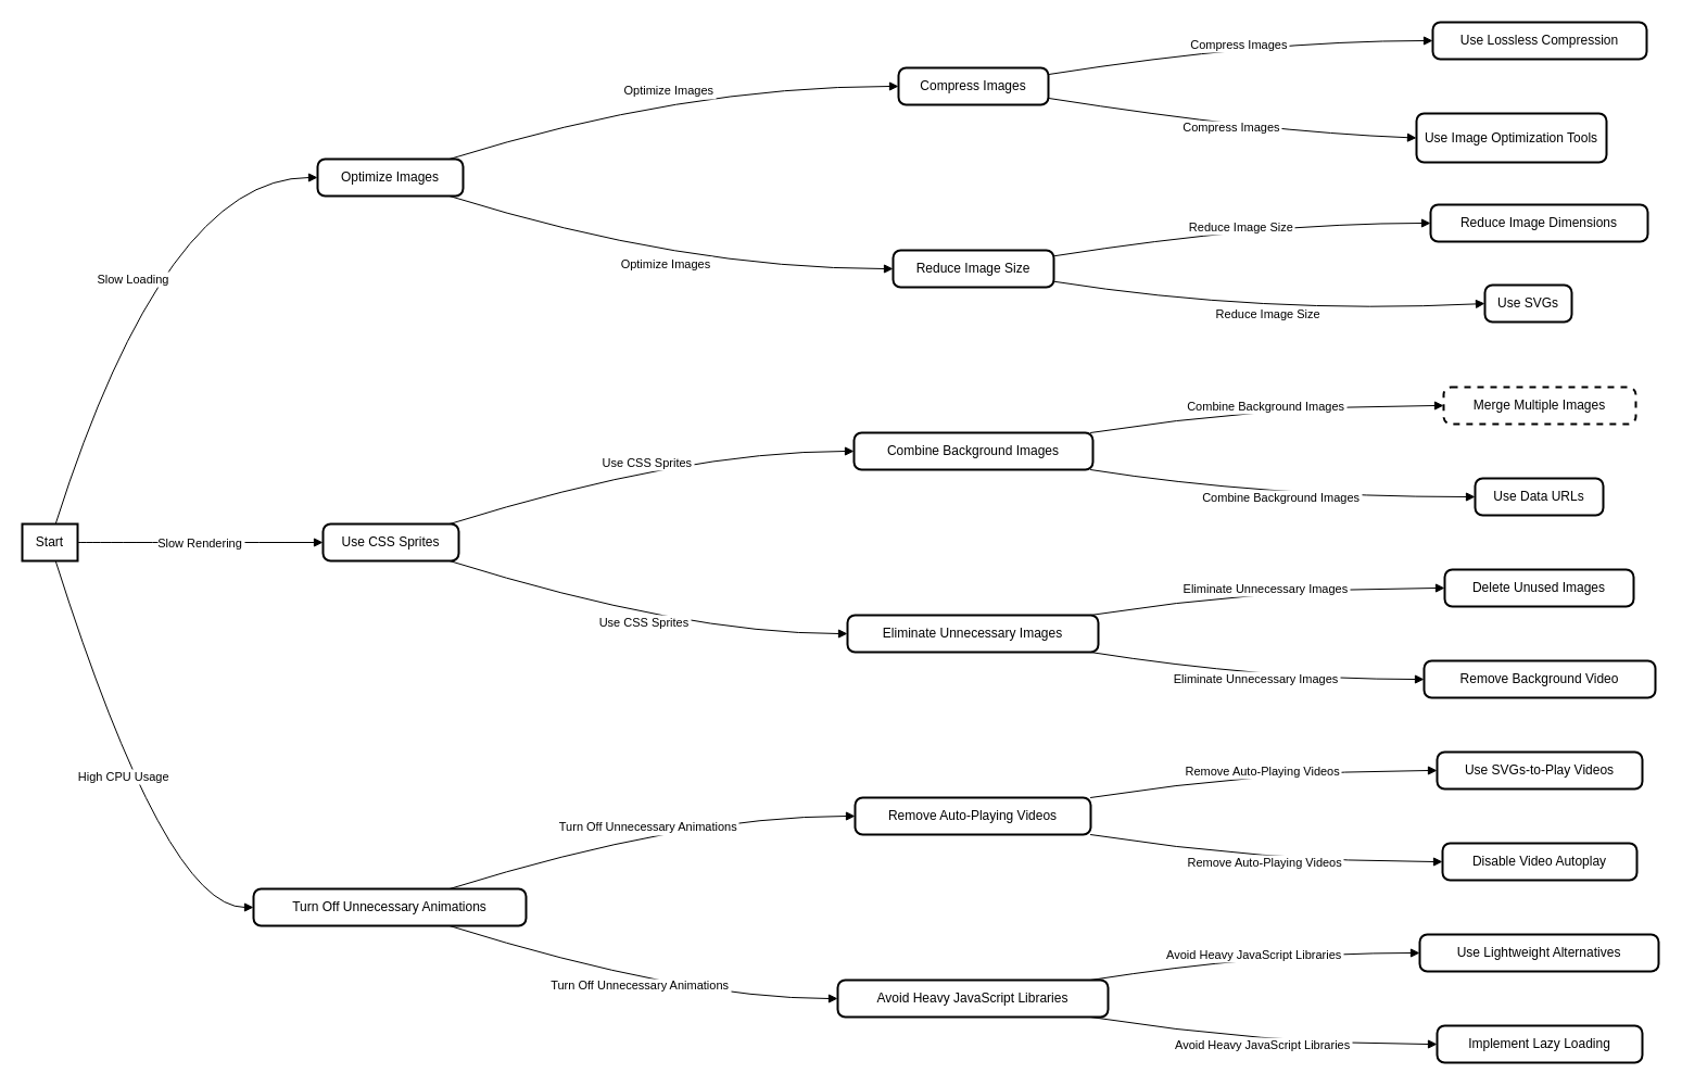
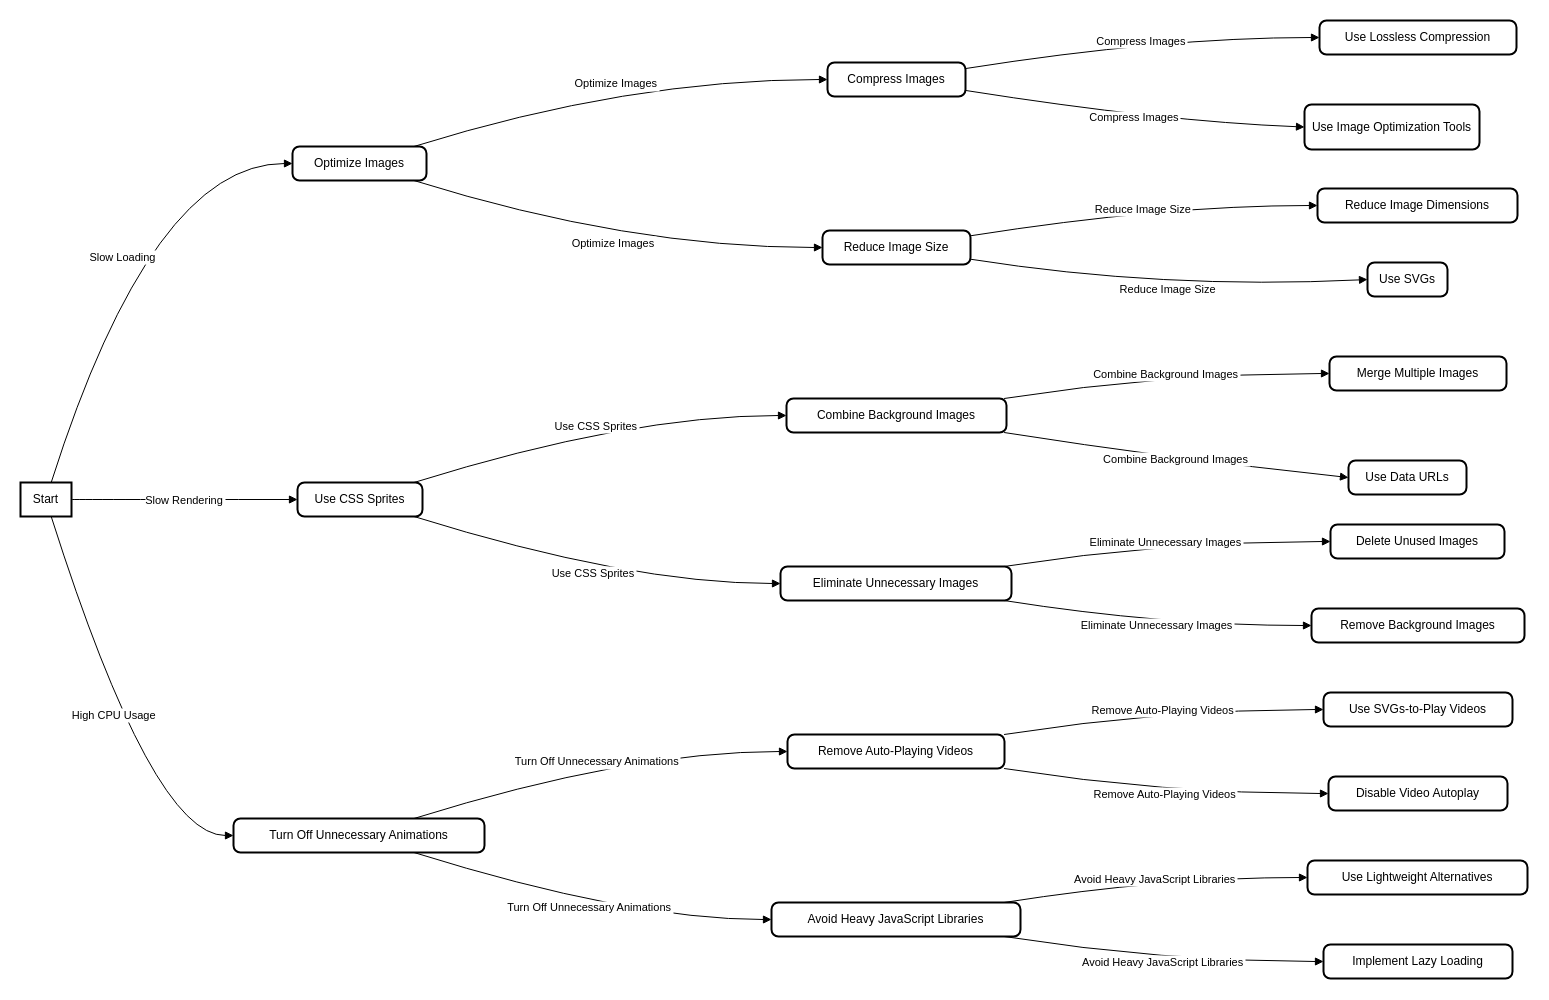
  <mxCell id="0" />
  <mxCell id="1" parent="0" />
  <mxCell id="2" value="Start" style="whiteSpace=wrap;strokeWidth=2;" vertex="1" parent="1"><mxGeometry y="482" width="51" height="34" as="geometry" x="20" /></mxCell>
  <mxCell id="3" value="Optimize Images" style="rounded=1;absoluteArcSize=1;arcSize=14;whiteSpace=wrap;strokeWidth=2;" vertex="1" parent="1"><mxGeometry x="292" y="146" width="134" height="34" as="geometry" /></mxCell>
  <mxCell id="4" value="Use CSS Sprites" style="rounded=1;absoluteArcSize=1;arcSize=14;whiteSpace=wrap;strokeWidth=2;" vertex="1" parent="1"><mxGeometry x="297" y="482" width="125" height="34" as="geometry" /></mxCell>
  <mxCell id="5" value="Turn Off Unnecessary Animations" style="rounded=1;absoluteArcSize=1;arcSize=14;whiteSpace=wrap;strokeWidth=2;" vertex="1" parent="1"><mxGeometry x="233" y="818" width="251" height="34" as="geometry" /></mxCell>
  <mxCell id="6" value="Compress Images" style="rounded=1;absoluteArcSize=1;arcSize=14;whiteSpace=wrap;strokeWidth=2;" vertex="1" parent="1"><mxGeometry x="827" y="62" width="138" height="34" as="geometry" /></mxCell>
  <mxCell id="7" value="Reduce Image Size" style="rounded=1;absoluteArcSize=1;arcSize=14;whiteSpace=wrap;strokeWidth=2;" vertex="1" parent="1"><mxGeometry x="822" y="230" width="148" height="34" as="geometry" /></mxCell>
  <mxCell id="8" value="Combine Background Images" style="rounded=1;absoluteArcSize=1;arcSize=14;whiteSpace=wrap;strokeWidth=2;" vertex="1" parent="1"><mxGeometry x="786" y="398" width="220" height="34" as="geometry" /></mxCell>
  <mxCell id="9" value="Eliminate Unnecessary Images" style="rounded=1;absoluteArcSize=1;arcSize=14;whiteSpace=wrap;strokeWidth=2;" vertex="1" parent="1"><mxGeometry x="780" y="566" width="231" height="34" as="geometry" /></mxCell>
  <mxCell id="10" value="Remove Auto-Playing Videos" style="rounded=1;absoluteArcSize=1;arcSize=14;whiteSpace=wrap;strokeWidth=2;" vertex="1" parent="1"><mxGeometry x="787" y="734" width="217" height="34" as="geometry" /></mxCell>
  <mxCell id="11" value="Avoid Heavy JavaScript Libraries" style="rounded=1;absoluteArcSize=1;arcSize=14;whiteSpace=wrap;strokeWidth=2;" vertex="1" parent="1"><mxGeometry x="771" y="902" width="249" height="34" as="geometry" /></mxCell>
  <mxCell id="12" value="Use Lossless Compression" style="rounded=1;absoluteArcSize=1;arcSize=14;whiteSpace=wrap;strokeWidth=2;" vertex="1" parent="1"><mxGeometry x="1319" width="197" height="34" as="geometry" y="20" /></mxCell>
  <mxCell id="13" value="Use Image Optimization Tools" style="rounded=1;absoluteArcSize=1;arcSize=14;whiteSpace=wrap;strokeWidth=2;" vertex="1" parent="1"><mxGeometry x="1304" y="104" width="175" height="45" as="geometry" /></mxCell>
  <mxCell id="14" value="Reduce Image Dimensions" style="rounded=1;absoluteArcSize=1;arcSize=14;whiteSpace=wrap;strokeWidth=2;" vertex="1" parent="1"><mxGeometry x="1317" y="188" width="200" height="34" as="geometry" /></mxCell>
  <mxCell id="15" value="Use SVGs" style="rounded=1;absoluteArcSize=1;arcSize=14;whiteSpace=wrap;strokeWidth=2;" vertex="1" parent="1"><mxGeometry x="1367" y="262" width="80" height="34" as="geometry" /></mxCell>
- <mxCell id="16" value="Merge Multiple Images" style="rounded=1;absoluteArcSize=1;arcSize=14;whiteSpace=wrap;strokeWidth=2;dashed=1;" vertex="1" parent="1"><mxGeometry x="1329" y="356" width="177" height="34" as="geometry" /></mxCell>
- <mxCell id="17" value="Use Data URLs" style="rounded=1;absoluteArcSize=1;arcSize=14;whiteSpace=wrap;strokeWidth=2;" vertex="1" parent="1"><mxGeometry x="1358" y="440" width="118" height="34" as="geometry" /></mxCell>
+ <mxCell id="16" value="Merge Multiple Images" style="rounded=1;absoluteArcSize=1;arcSize=14;whiteSpace=wrap;strokeWidth=2;" vertex="1" parent="1"><mxGeometry x="1329" y="356" width="177" height="34" as="geometry" /></mxCell>
+ <mxCell id="17" value="Use Data URLs" style="rounded=1;absoluteArcSize=1;arcSize=14;whiteSpace=wrap;strokeWidth=2;" vertex="1" parent="1"><mxGeometry x="1348" y="460" width="118" height="34" as="geometry" /></mxCell>
  <mxCell id="18" value="Delete Unused Images" style="rounded=1;absoluteArcSize=1;arcSize=14;whiteSpace=wrap;strokeWidth=2;" vertex="1" parent="1"><mxGeometry x="1330" y="524" width="174" height="34" as="geometry" /></mxCell>
- <mxCell id="19" value="Remove Background Video" style="rounded=1;absoluteArcSize=1;arcSize=14;whiteSpace=wrap;strokeWidth=2;" vertex="1" parent="1"><mxGeometry x="1311" y="608" width="213" height="34" as="geometry" /></mxCell>
+ <mxCell id="19" value="Remove Background Images" style="rounded=1;absoluteArcSize=1;arcSize=14;whiteSpace=wrap;strokeWidth=2;" vertex="1" parent="1"><mxGeometry x="1311" y="608" width="213" height="34" as="geometry" /></mxCell>
  <mxCell id="20" value="Use SVGs-to-Play Videos" style="rounded=1;absoluteArcSize=1;arcSize=14;whiteSpace=wrap;strokeWidth=2;" vertex="1" parent="1"><mxGeometry x="1323" y="692" width="189" height="34" as="geometry" /></mxCell>
  <mxCell id="21" value="Disable Video Autoplay" style="rounded=1;absoluteArcSize=1;arcSize=14;whiteSpace=wrap;strokeWidth=2;" vertex="1" parent="1"><mxGeometry x="1328" y="776" width="179" height="34" as="geometry" /></mxCell>
  <mxCell id="22" value="Use Lightweight Alternatives" style="rounded=1;absoluteArcSize=1;arcSize=14;whiteSpace=wrap;strokeWidth=2;" vertex="1" parent="1"><mxGeometry x="1307" y="860" width="220" height="34" as="geometry" /></mxCell>
  <mxCell id="23" value="Implement Lazy Loading" style="rounded=1;absoluteArcSize=1;arcSize=14;whiteSpace=wrap;strokeWidth=2;" vertex="1" parent="1"><mxGeometry x="1323" y="944" width="189" height="34" as="geometry" /></mxCell>
  <mxCell id="24" value="Slow Loading" style="curved=1;startArrow=none;endArrow=block;exitX=0.602;exitY=0;entryX=-0.002;entryY=0.5;" edge="1" parent="1" source="2" target="3"><mxGeometry relative="1" as="geometry"><Array as="points"><mxPoint x="152" y="163" /></Array></mxGeometry></mxCell>
  <mxCell id="25" value="Slow Rendering" style="curved=1;startArrow=none;endArrow=block;exitX=0.993;exitY=0.5;entryX=-0.003;entryY=0.5;" edge="1" parent="1" source="2" target="4"><mxGeometry relative="1" as="geometry"><Array as="points" /></mxGeometry></mxCell>
  <mxCell id="26" value="High CPU Usage" style="curved=1;startArrow=none;endArrow=block;exitX=0.602;exitY=1;entryX=0.001;entryY=0.5;" edge="1" parent="1" source="2" target="5"><mxGeometry relative="1" as="geometry"><Array as="points"><mxPoint x="152" y="835" /></Array></mxGeometry></mxCell>
  <mxCell id="27" value="Optimize Images" style="curved=1;startArrow=none;endArrow=block;exitX=0.906;exitY=0;entryX=-0.002;entryY=0.5;" edge="1" parent="1" source="3" target="6"><mxGeometry relative="1" as="geometry"><Array as="points"><mxPoint x="628" y="79" /></Array></mxGeometry></mxCell>
  <mxCell id="28" value="Optimize Images" style="curved=1;startArrow=none;endArrow=block;exitX=0.906;exitY=1;entryX=-0.003;entryY=0.5;" edge="1" parent="1" source="3" target="7"><mxGeometry relative="1" as="geometry"><Array as="points"><mxPoint x="628" y="247" /></Array></mxGeometry></mxCell>
  <mxCell id="29" value="Use CSS Sprites" style="curved=1;startArrow=none;endArrow=block;exitX=0.932;exitY=0;entryX=-0.001;entryY=0.5;" edge="1" parent="1" source="4" target="8"><mxGeometry relative="1" as="geometry"><Array as="points"><mxPoint x="628" y="415" /></Array></mxGeometry></mxCell>
  <mxCell id="30" value="Use CSS Sprites" style="curved=1;startArrow=none;endArrow=block;exitX=0.932;exitY=1;entryX=0.0;entryY=0.5;" edge="1" parent="1" source="4" target="9"><mxGeometry relative="1" as="geometry"><Array as="points"><mxPoint x="628" y="583" /></Array></mxGeometry></mxCell>
  <mxCell id="31" value="Turn Off Unnecessary Animations" style="curved=1;startArrow=none;endArrow=block;exitX=0.719;exitY=0;entryX=0.001;entryY=0.5;" edge="1" parent="1" source="5" target="10"><mxGeometry relative="1" as="geometry"><Array as="points"><mxPoint x="628" y="751" /></Array></mxGeometry></mxCell>
  <mxCell id="32" value="Turn Off Unnecessary Animations" style="curved=1;startArrow=none;endArrow=block;exitX=0.719;exitY=1;entryX=0.001;entryY=0.5;" edge="1" parent="1" source="5" target="11"><mxGeometry relative="1" as="geometry"><Array as="points"><mxPoint x="628" y="919" /></Array></mxGeometry></mxCell>
  <mxCell id="33" value="Compress Images" style="curved=1;startArrow=none;endArrow=block;exitX=0.997;exitY=0.18;entryX=-0.0;entryY=0.5;" edge="1" parent="1" source="6" target="12"><mxGeometry relative="1" as="geometry"><Array as="points"><mxPoint x="1162" y="37" /></Array></mxGeometry></mxCell>
  <mxCell id="34" value="Compress Images" style="curved=1;startArrow=none;endArrow=block;exitX=0.997;exitY=0.82;entryX=-0.0;entryY=0.5;" edge="1" parent="1" source="6" target="13"><mxGeometry relative="1" as="geometry"><Array as="points"><mxPoint x="1162" y="121" /></Array></mxGeometry></mxCell>
  <mxCell id="35" value="Reduce Image Size" style="curved=1;startArrow=none;endArrow=block;exitX=0.998;exitY=0.157;entryX=0.002;entryY=0.5;" edge="1" parent="1" source="7" target="14"><mxGeometry relative="1" as="geometry"><Array as="points"><mxPoint x="1162" y="205" /></Array></mxGeometry></mxCell>
  <mxCell id="36" value="Reduce Image Size" style="curved=1;startArrow=none;endArrow=block;exitX=0.998;exitY=0.843;entryX=0.001;entryY=0.5;" edge="1" parent="1" source="7" target="15"><mxGeometry relative="1" as="geometry"><Array as="points"><mxPoint x="1162" y="289" /></Array></mxGeometry></mxCell>
  <mxCell id="37" value="Combine Background Images" style="curved=1;startArrow=none;endArrow=block;exitX=0.989;exitY=0;entryX=-0.001;entryY=0.5;" edge="1" parent="1" source="8" target="16"><mxGeometry relative="1" as="geometry"><Array as="points"><mxPoint x="1162" y="373" /></Array></mxGeometry></mxCell>
  <mxCell id="38" value="Combine Background Images" style="curved=1;startArrow=none;endArrow=block;exitX=0.989;exitY=1;entryX=0.002;entryY=0.5;" edge="1" parent="1" source="8" target="17"><mxGeometry relative="1" as="geometry"><Array as="points"><mxPoint x="1162" y="457" /></Array></mxGeometry></mxCell>
  <mxCell id="39" value="Eliminate Unnecessary Images" style="curved=1;startArrow=none;endArrow=block;exitX=0.967;exitY=0;entryX=0.003;entryY=0.5;" edge="1" parent="1" source="9" target="18"><mxGeometry relative="1" as="geometry"><Array as="points"><mxPoint x="1162" y="541" /></Array></mxGeometry></mxCell>
  <mxCell id="40" value="Eliminate Unnecessary Images" style="curved=1;startArrow=none;endArrow=block;exitX=0.967;exitY=1;entryX=-0.001;entryY=0.5;" edge="1" parent="1" source="9" target="19"><mxGeometry relative="1" as="geometry"><Array as="points"><mxPoint x="1162" y="625" /></Array></mxGeometry></mxCell>
  <mxCell id="41" value="Remove Auto-Playing Videos" style="curved=1;startArrow=none;endArrow=block;exitX=0.998;exitY=0;entryX=-0.0;entryY=0.5;" edge="1" parent="1" source="10" target="20"><mxGeometry relative="1" as="geometry"><Array as="points"><mxPoint x="1162" y="709" /></Array></mxGeometry></mxCell>
  <mxCell id="42" value="Remove Auto-Playing Videos" style="curved=1;startArrow=none;endArrow=block;exitX=0.998;exitY=1;entryX=-0.003;entryY=0.5;" edge="1" parent="1" source="10" target="21"><mxGeometry relative="1" as="geometry"><Array as="points"><mxPoint x="1162" y="793" /></Array></mxGeometry></mxCell>
  <mxCell id="43" value="Avoid Heavy JavaScript Libraries" style="curved=1;startArrow=none;endArrow=block;exitX=0.934;exitY=0;entryX=-0.0;entryY=0.5;" edge="1" parent="1" source="11" target="22"><mxGeometry relative="1" as="geometry"><Array as="points"><mxPoint x="1162" y="877" /></Array></mxGeometry></mxCell>
  <mxCell id="44" value="Avoid Heavy JavaScript Libraries" style="curved=1;startArrow=none;endArrow=block;exitX=0.934;exitY=1;entryX=-0.002;entryY=0.5;" edge="1" parent="1" source="11" target="23"><mxGeometry relative="1" as="geometry"><Array as="points"><mxPoint x="1162" y="961" /></Array></mxGeometry></mxCell>
